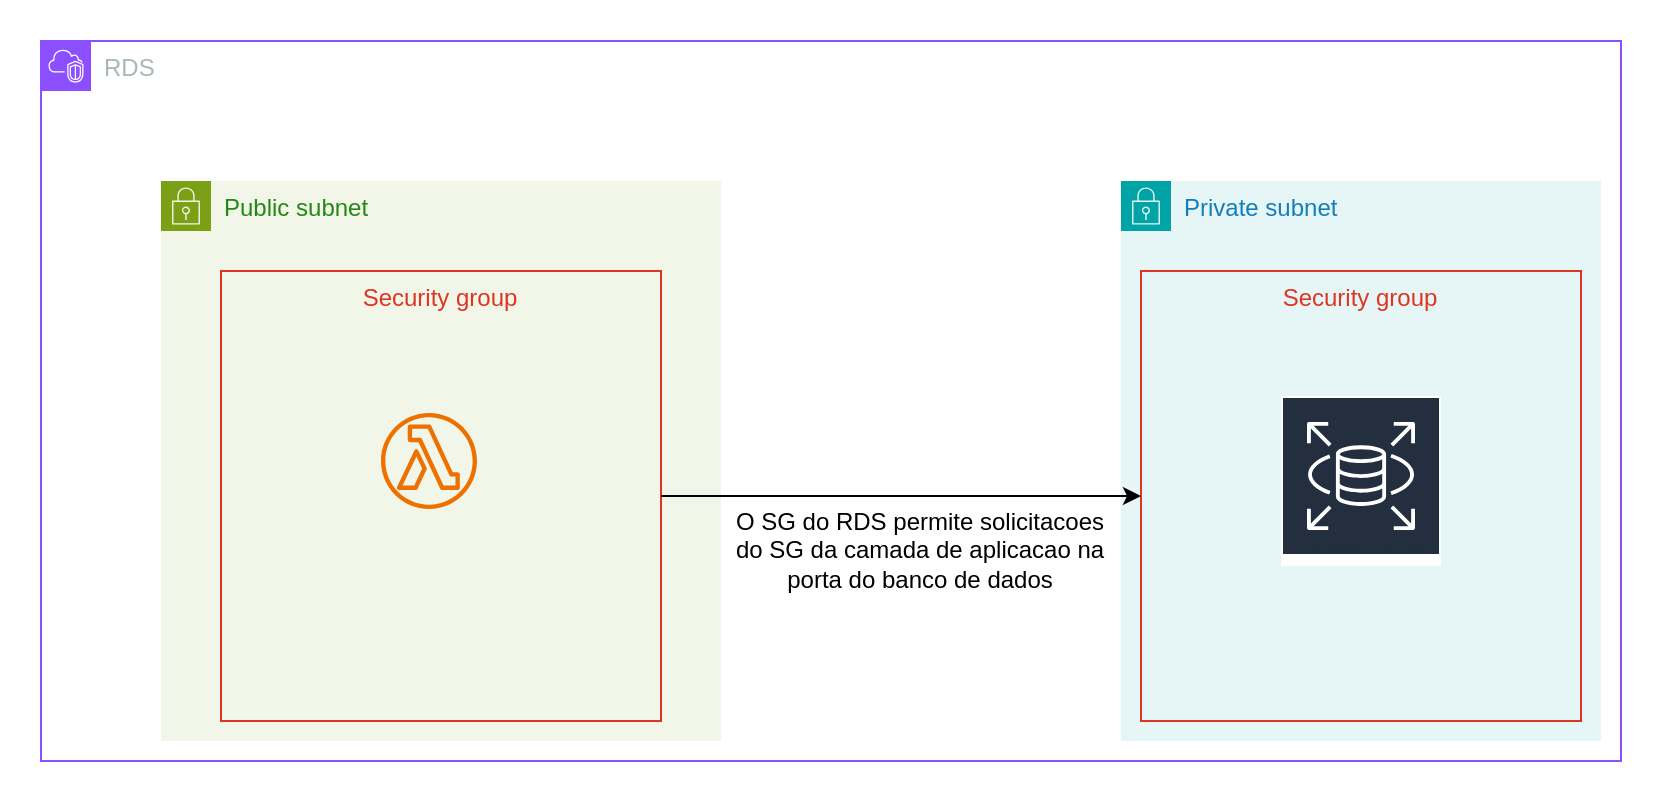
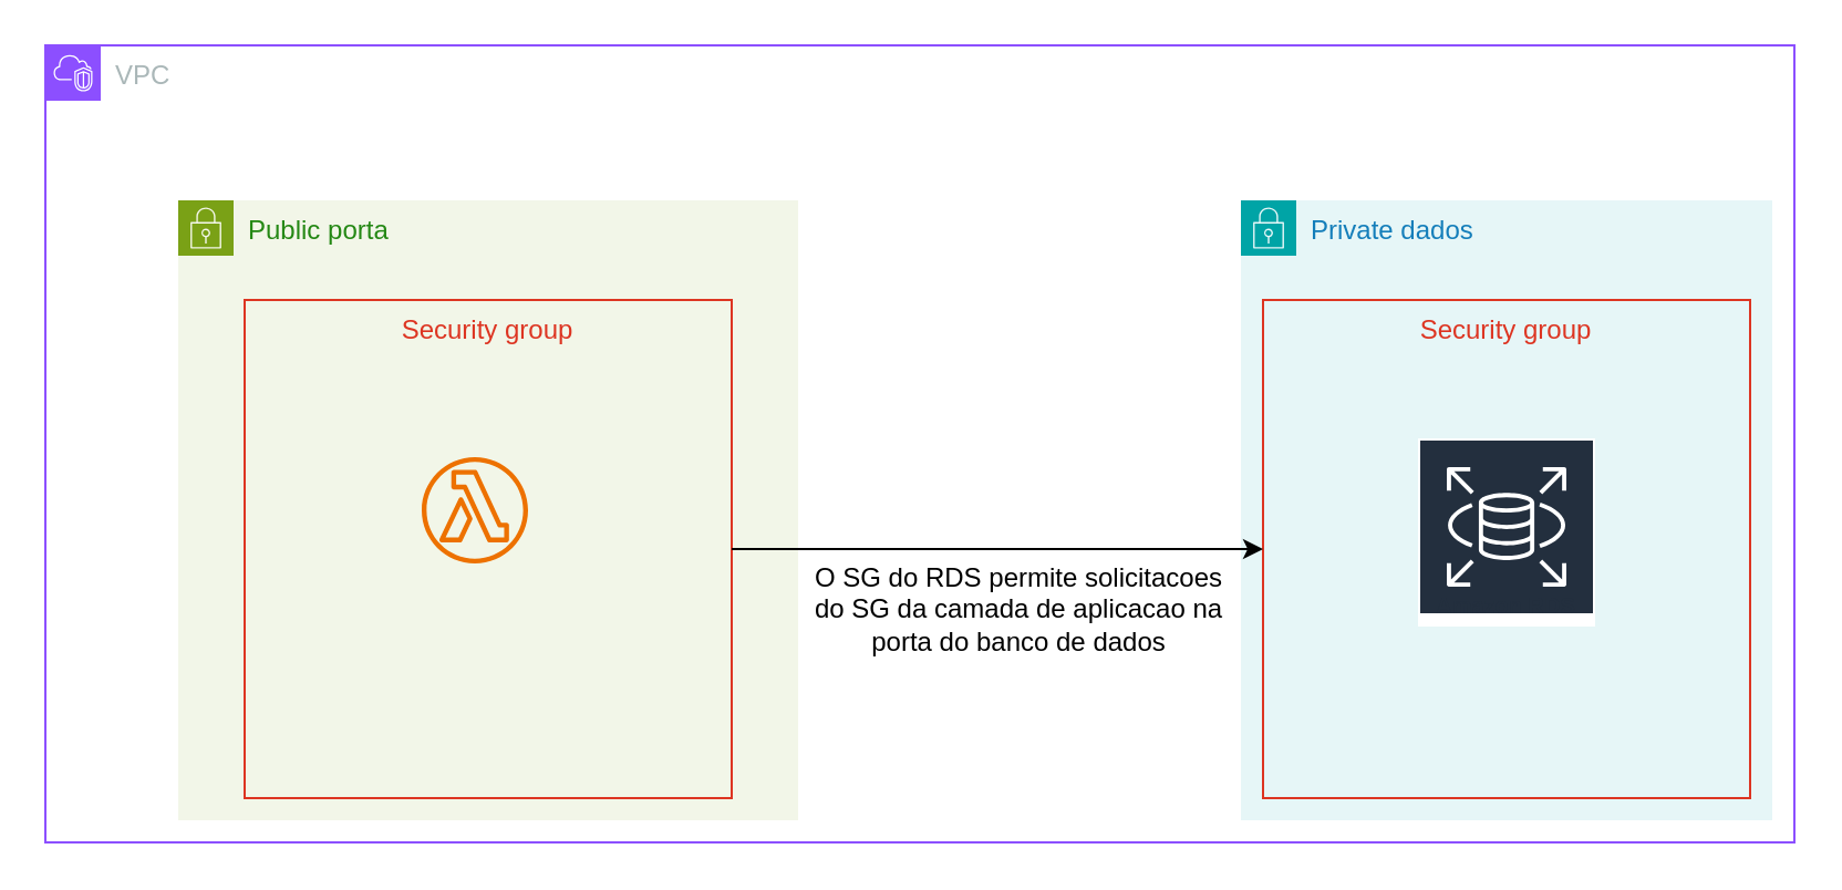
  <mxCell id="0" />
  <mxCell id="1" parent="0" />
- <mxCell id="2" value="RDS" style="points=[[0,0],[0.25,0],[0.5,0],[0.75,0],[1,0],[1,0.25],[1,0.5],[1,0.75],[1,1],[0.75,1],[0.5,1],[0.25,1],[0,1],[0,0.75],[0,0.5],[0,0.25]];outlineConnect=0;gradientColor=none;html=1;whiteSpace=wrap;fontSize=12;fontStyle=0;container=1;pointerEvents=0;collapsible=0;recursiveResize=0;shape=mxgraph.aws4.group;grIcon=mxgraph.aws4.group_vpc2;strokeColor=#8C4FFF;fillColor=none;verticalAlign=top;align=left;spacingLeft=30;fontColor=#AAB7B8;dashed=0;" parent="1" vertex="1"><mxGeometry x="20" y="20" width="790" height="360" as="geometry" /></mxCell>
- <mxCell id="3" value="Private subnet" style="points=[[0,0],[0.25,0],[0.5,0],[0.75,0],[1,0],[1,0.25],[1,0.5],[1,0.75],[1,1],[0.75,1],[0.5,1],[0.25,1],[0,1],[0,0.75],[0,0.5],[0,0.25]];outlineConnect=0;gradientColor=none;html=1;whiteSpace=wrap;fontSize=12;fontStyle=0;container=1;pointerEvents=0;collapsible=0;recursiveResize=0;shape=mxgraph.aws4.group;grIcon=mxgraph.aws4.group_security_group;grStroke=0;strokeColor=#00A4A6;fillColor=#E6F6F7;verticalAlign=top;align=left;spacingLeft=30;fontColor=#147EBA;dashed=0;" parent="2" vertex="1"><mxGeometry x="540" y="70" width="240" height="280" as="geometry" /></mxCell>
+ <mxCell id="2" value="VPC" style="points=[[0,0],[0.25,0],[0.5,0],[0.75,0],[1,0],[1,0.25],[1,0.5],[1,0.75],[1,1],[0.75,1],[0.5,1],[0.25,1],[0,1],[0,0.75],[0,0.5],[0,0.25]];outlineConnect=0;gradientColor=none;html=1;whiteSpace=wrap;fontSize=12;fontStyle=0;container=1;pointerEvents=0;collapsible=0;recursiveResize=0;shape=mxgraph.aws4.group;grIcon=mxgraph.aws4.group_vpc2;strokeColor=#8C4FFF;fillColor=none;verticalAlign=top;align=left;spacingLeft=30;fontColor=#AAB7B8;dashed=0;" parent="1" vertex="1"><mxGeometry x="20" y="20" width="790" height="360" as="geometry" /></mxCell>
+ <mxCell id="3" value="Private dados" style="points=[[0,0],[0.25,0],[0.5,0],[0.75,0],[1,0],[1,0.25],[1,0.5],[1,0.75],[1,1],[0.75,1],[0.5,1],[0.25,1],[0,1],[0,0.75],[0,0.5],[0,0.25]];outlineConnect=0;gradientColor=none;html=1;whiteSpace=wrap;fontSize=12;fontStyle=0;container=1;pointerEvents=0;collapsible=0;recursiveResize=0;shape=mxgraph.aws4.group;grIcon=mxgraph.aws4.group_security_group;grStroke=0;strokeColor=#00A4A6;fillColor=#E6F6F7;verticalAlign=top;align=left;spacingLeft=30;fontColor=#147EBA;dashed=0;" parent="2" vertex="1"><mxGeometry x="540" y="70" width="240" height="280" as="geometry" /></mxCell>
  <mxCell id="4" value="Security group" style="fillColor=none;strokeColor=#DD3522;verticalAlign=top;fontStyle=0;fontColor=#DD3522;whiteSpace=wrap;html=1;" parent="3" vertex="1"><mxGeometry x="10" y="45" width="220" height="225" as="geometry" /></mxCell>
  <mxCell id="5" value="Amazon RDS" style="sketch=0;outlineConnect=0;fontColor=#232F3E;gradientColor=none;strokeColor=#ffffff;fillColor=#232F3E;dashed=0;verticalLabelPosition=middle;verticalAlign=bottom;align=center;html=1;whiteSpace=wrap;fontSize=10;fontStyle=1;spacing=3;shape=mxgraph.aws4.productIcon;prIcon=mxgraph.aws4.rds;" parent="3" vertex="1"><mxGeometry x="80" y="107.5" width="80" height="85" as="geometry" /></mxCell>
- <mxCell id="6" value="Public subnet" style="points=[[0,0],[0.25,0],[0.5,0],[0.75,0],[1,0],[1,0.25],[1,0.5],[1,0.75],[1,1],[0.75,1],[0.5,1],[0.25,1],[0,1],[0,0.75],[0,0.5],[0,0.25]];outlineConnect=0;gradientColor=none;html=1;whiteSpace=wrap;fontSize=12;fontStyle=0;container=1;pointerEvents=0;collapsible=0;recursiveResize=0;shape=mxgraph.aws4.group;grIcon=mxgraph.aws4.group_security_group;grStroke=0;strokeColor=#7AA116;fillColor=#F2F6E8;verticalAlign=top;align=left;spacingLeft=30;fontColor=#248814;dashed=0;" parent="2" vertex="1"><mxGeometry x="60" y="70" width="280" height="280" as="geometry" /></mxCell>
+ <mxCell id="6" value="Public porta" style="points=[[0,0],[0.25,0],[0.5,0],[0.75,0],[1,0],[1,0.25],[1,0.5],[1,0.75],[1,1],[0.75,1],[0.5,1],[0.25,1],[0,1],[0,0.75],[0,0.5],[0,0.25]];outlineConnect=0;gradientColor=none;html=1;whiteSpace=wrap;fontSize=12;fontStyle=0;container=1;pointerEvents=0;collapsible=0;recursiveResize=0;shape=mxgraph.aws4.group;grIcon=mxgraph.aws4.group_security_group;grStroke=0;strokeColor=#7AA116;fillColor=#F2F6E8;verticalAlign=top;align=left;spacingLeft=30;fontColor=#248814;dashed=0;" parent="2" vertex="1"><mxGeometry x="60" y="70" width="280" height="280" as="geometry" /></mxCell>
  <mxCell id="7" value="Security group" style="fillColor=none;strokeColor=#DD3522;verticalAlign=top;fontStyle=0;fontColor=#DD3522;whiteSpace=wrap;html=1;" parent="6" vertex="1"><mxGeometry x="30" y="45" width="220" height="225" as="geometry" /></mxCell>
  <mxCell id="8" value="" style="sketch=0;outlineConnect=0;fontColor=#232F3E;gradientColor=none;fillColor=#ED7100;strokeColor=none;dashed=0;verticalLabelPosition=bottom;verticalAlign=top;align=center;html=1;fontSize=12;fontStyle=0;aspect=fixed;pointerEvents=1;shape=mxgraph.aws4.lambda_function;" parent="6" vertex="1"><mxGeometry x="110" y="116" width="48" height="48" as="geometry" /></mxCell>
  <mxCell id="9" style="edgeStyle=orthogonalEdgeStyle;rounded=0;orthogonalLoop=1;jettySize=auto;html=1;exitX=1;exitY=0.5;exitDx=0;exitDy=0;" parent="2" source="7" target="4" edge="1"><mxGeometry relative="1" as="geometry" /></mxCell>
  <mxCell id="10" value="O SG do RDS permite solicitacoes do SG da camada de aplicacao na porta do banco de dados" style="text;html=1;align=center;verticalAlign=middle;whiteSpace=wrap;rounded=0;" parent="2" vertex="1"><mxGeometry x="340" y="240" width="200" height="30" as="geometry" /></mxCell>
